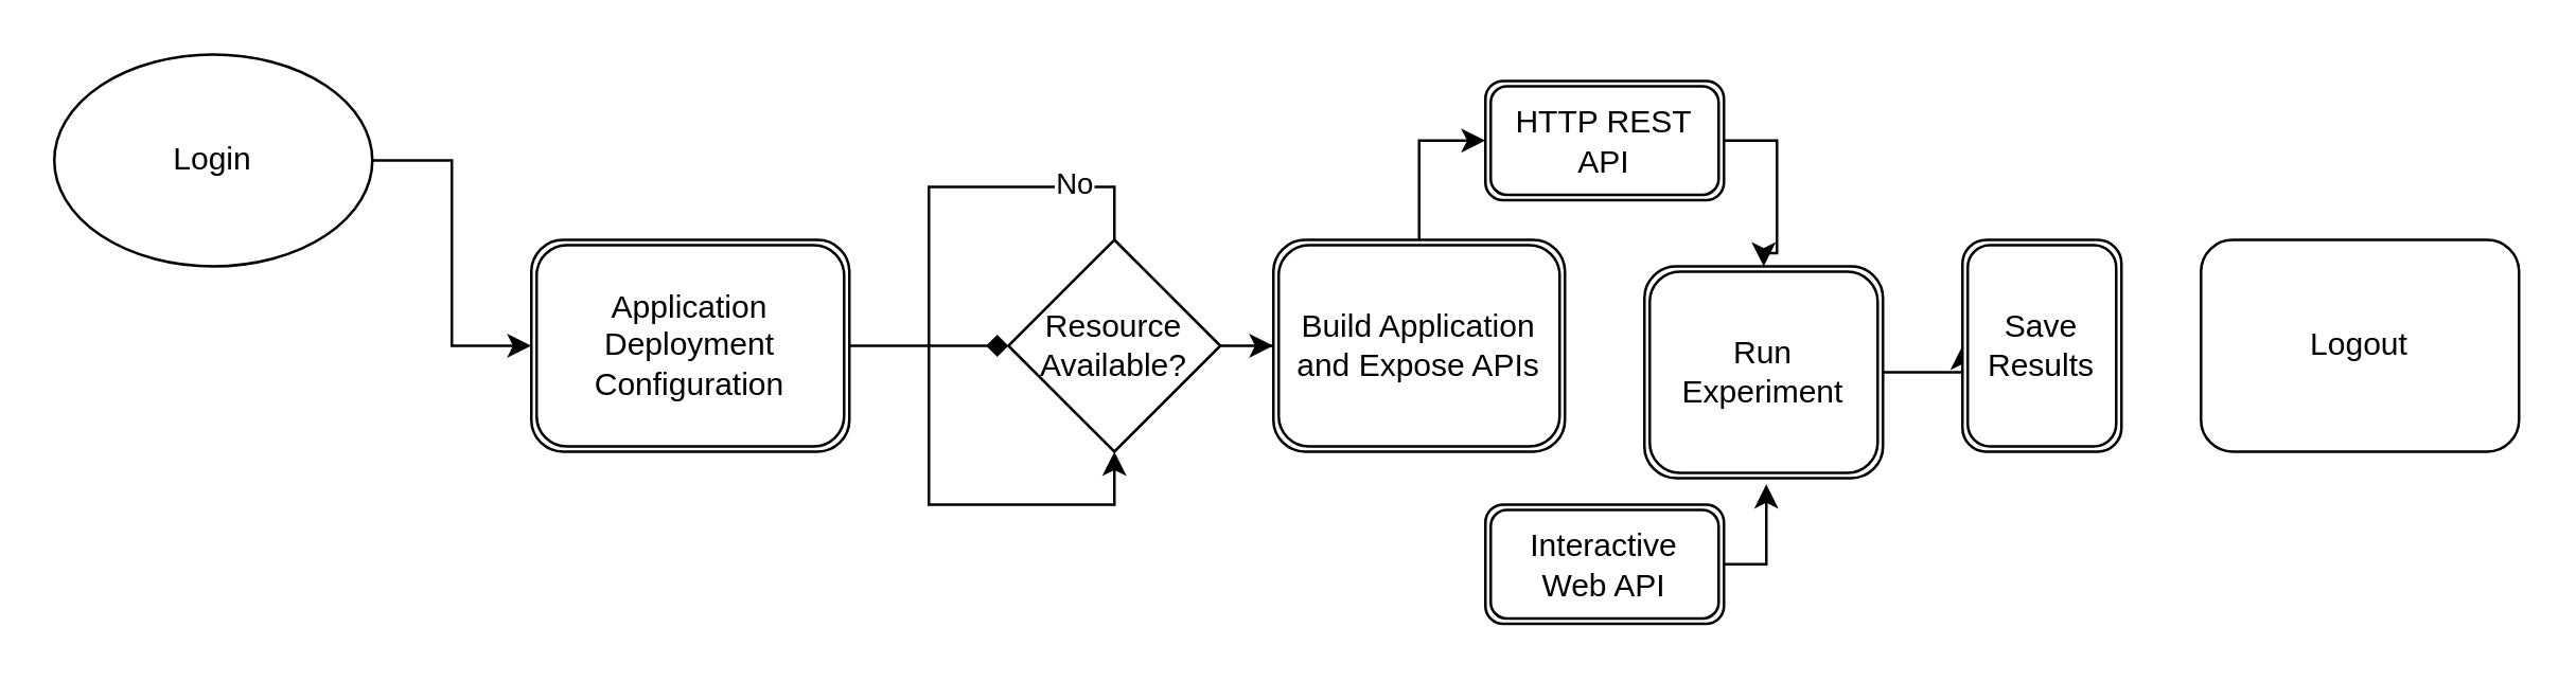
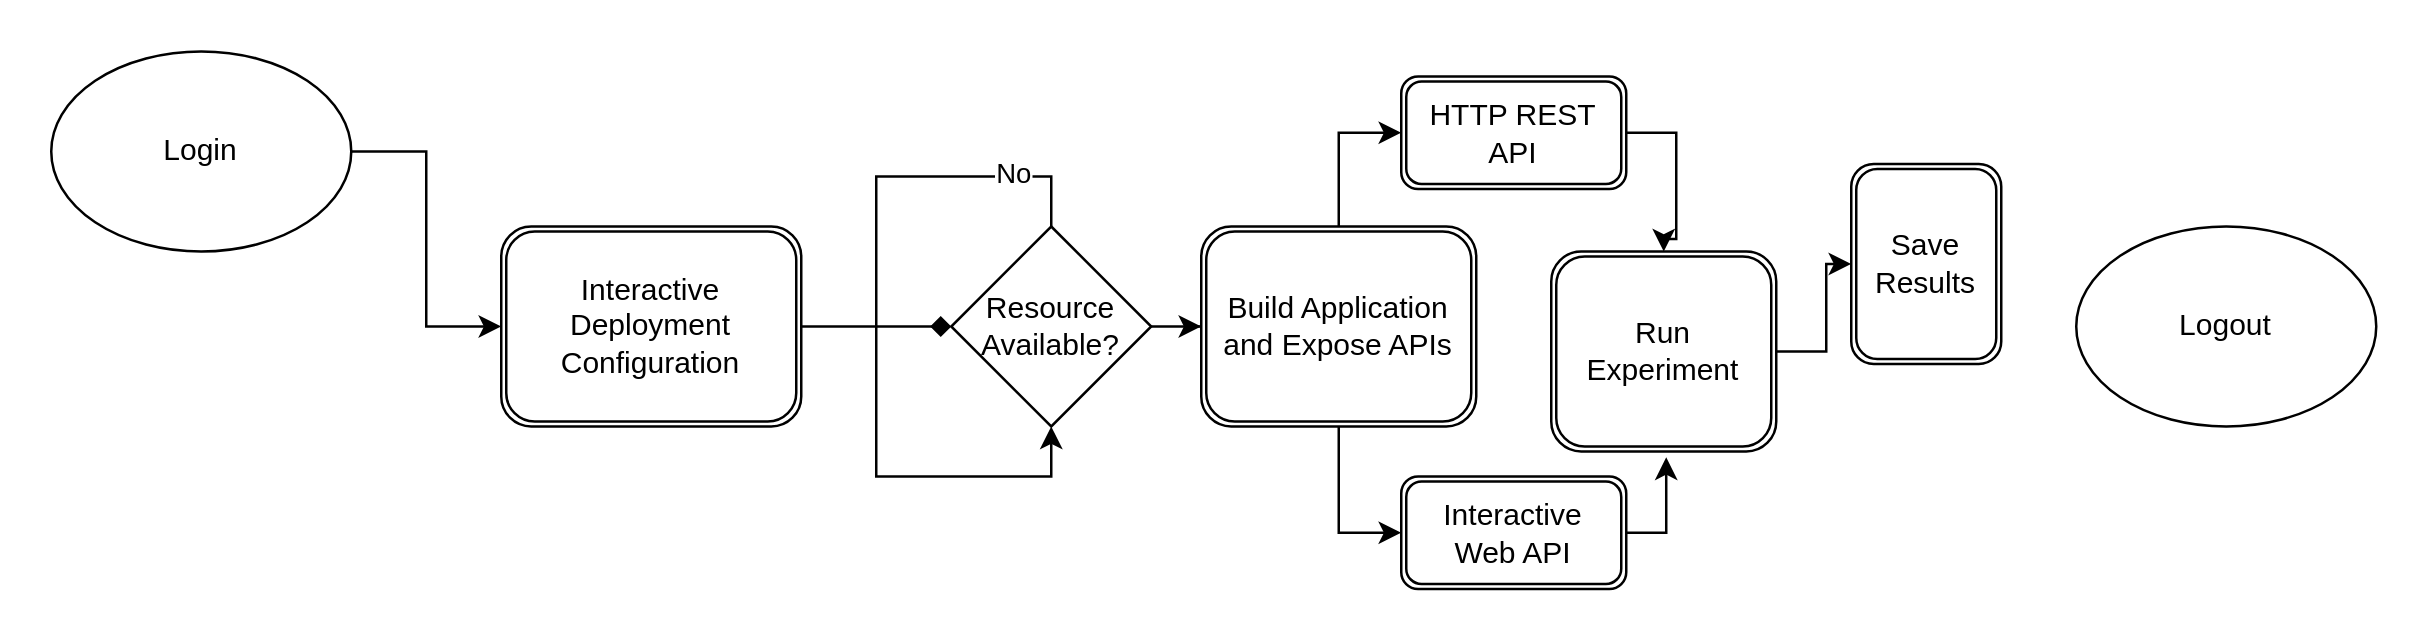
  <mxCell id="0" />
  <mxCell id="1" parent="0" />
  <mxCell id="2" style="edgeStyle=orthogonalEdgeStyle;rounded=0;orthogonalLoop=1;jettySize=auto;html=1;exitX=1;exitY=0.5;exitDx=0;exitDy=0;entryX=0;entryY=0.5;entryDx=0;entryDy=0;" edge="1" parent="1" source="3" target="5"><mxGeometry relative="1" as="geometry" /></mxCell>
  <mxCell id="3" value="Login" style="ellipse;whiteSpace=wrap;html=1;" vertex="1" parent="1"><mxGeometry x="20" y="20" width="120" height="80" as="geometry" /></mxCell>
  <mxCell id="4" style="edgeStyle=orthogonalEdgeStyle;rounded=0;orthogonalLoop=1;jettySize=auto;html=1;entryX=0;entryY=0.5;entryDx=0;entryDy=0;endArrow=diamond;" edge="1" parent="1" source="5" target="7"><mxGeometry relative="1" as="geometry" /></mxCell>
- <mxCell id="5" value="Application Deployment Configuration" style="shape=ext;double=1;rounded=1;whiteSpace=wrap;html=1;" vertex="1" parent="1"><mxGeometry x="200" y="90" width="120" height="80" as="geometry" /></mxCell>
+ <mxCell id="5" value="Interactive Deployment Configuration" style="shape=ext;double=1;rounded=1;whiteSpace=wrap;html=1;" vertex="1" parent="1"><mxGeometry x="200" y="90" width="120" height="80" as="geometry" /></mxCell>
  <mxCell id="6" style="edgeStyle=orthogonalEdgeStyle;rounded=0;orthogonalLoop=1;jettySize=auto;html=1;" edge="1" parent="1" source="7" target="12"><mxGeometry relative="1" as="geometry" /></mxCell>
  <mxCell id="7" value="&lt;div&gt;Resource&lt;/div&gt;&lt;div&gt;Available?&lt;br&gt;&lt;/div&gt;" style="rhombus;whiteSpace=wrap;html=1;" vertex="1" parent="1"><mxGeometry x="380" y="90" width="80" height="80" as="geometry" /></mxCell>
  <mxCell id="8" style="edgeStyle=orthogonalEdgeStyle;rounded=0;orthogonalLoop=1;jettySize=auto;html=1;entryX=0.5;entryY=1;entryDx=0;entryDy=0;" edge="1" parent="1" source="7" target="7"><mxGeometry relative="1" as="geometry"><Array as="points"><mxPoint x="420" y="70" /><mxPoint x="350" y="70" /><mxPoint x="350" y="190" /><mxPoint x="420" y="190" /></Array></mxGeometry></mxCell>
  <mxCell id="9" value="No" style="edgeLabel;html=1;align=center;verticalAlign=middle;resizable=0;points=[];" vertex="1" connectable="0" parent="8"><mxGeometry x="-0.76" y="-2" relative="1" as="geometry"><mxPoint as="offset" /></mxGeometry></mxCell>
  <mxCell id="10" style="edgeStyle=orthogonalEdgeStyle;rounded=0;orthogonalLoop=1;jettySize=auto;html=1;exitX=0.5;exitY=0;exitDx=0;exitDy=0;entryX=0;entryY=0.5;entryDx=0;entryDy=0;" edge="1" parent="1" source="12" target="18"><mxGeometry relative="1" as="geometry" /></mxCell>
+ <mxCell id="11" style="edgeStyle=orthogonalEdgeStyle;rounded=0;orthogonalLoop=1;jettySize=auto;html=1;entryX=0;entryY=0.5;entryDx=0;entryDy=0;" edge="1" parent="1" source="12" target="16"><mxGeometry relative="1" as="geometry" /></mxCell>
  <mxCell id="12" value="&lt;div&gt;Build Application &lt;br&gt;&lt;/div&gt;&lt;div&gt;and Expose APIs &lt;/div&gt;" style="shape=ext;double=1;rounded=1;whiteSpace=wrap;html=1;" vertex="1" parent="1"><mxGeometry x="480" y="90" width="110" height="80" as="geometry" /></mxCell>
  <mxCell id="13" style="edgeStyle=orthogonalEdgeStyle;rounded=0;orthogonalLoop=1;jettySize=auto;html=1;exitX=1;exitY=0.5;exitDx=0;exitDy=0;entryX=0;entryY=0.5;entryDx=0;entryDy=0;" edge="1" parent="1" source="14" target="20"><mxGeometry relative="1" as="geometry" /></mxCell>
  <mxCell id="14" value="&lt;div&gt;Run&lt;/div&gt;&lt;div&gt;Experiment&lt;br&gt;&lt;/div&gt;" style="shape=ext;double=1;rounded=1;whiteSpace=wrap;html=1;" vertex="1" parent="1"><mxGeometry x="620" y="100" width="90" height="80" as="geometry" /></mxCell>
  <mxCell id="15" style="edgeStyle=orthogonalEdgeStyle;rounded=0;orthogonalLoop=1;jettySize=auto;html=1;entryX=0.511;entryY=1.029;entryDx=0;entryDy=0;entryPerimeter=0;exitX=1;exitY=0.5;exitDx=0;exitDy=0;" edge="1" parent="1" source="16" target="14"><mxGeometry relative="1" as="geometry" /></mxCell>
  <mxCell id="16" value="&lt;div&gt;Interactive&lt;/div&gt;&lt;div&gt;Web API&lt;br&gt;&lt;/div&gt;" style="shape=ext;double=1;rounded=1;whiteSpace=wrap;html=1;" vertex="1" parent="1"><mxGeometry x="560" y="190" width="90" height="45" as="geometry" /></mxCell>
  <mxCell id="17" style="edgeStyle=orthogonalEdgeStyle;rounded=0;orthogonalLoop=1;jettySize=auto;html=1;entryX=0.5;entryY=0;entryDx=0;entryDy=0;exitX=1;exitY=0.5;exitDx=0;exitDy=0;" edge="1" parent="1" source="18" target="14"><mxGeometry relative="1" as="geometry" /></mxCell>
  <mxCell id="18" value="&lt;div&gt;HTTP REST&lt;/div&gt;&lt;div&gt;API&lt;br&gt;&lt;/div&gt;" style="shape=ext;double=1;rounded=1;whiteSpace=wrap;html=1;" vertex="1" parent="1"><mxGeometry x="560" y="30" width="90" height="45" as="geometry" /></mxCell>
- <mxCell id="19" value="Logout" style="whiteSpace=wrap;html=1;rounded=1;" vertex="1" parent="1"><mxGeometry x="830" y="90" width="120" height="80" as="geometry" /></mxCell>
- <mxCell id="20" value="&lt;div&gt;Save&lt;/div&gt;&lt;div&gt;Results&lt;br&gt;&lt;/div&gt;" style="shape=ext;double=1;rounded=1;whiteSpace=wrap;html=1;" vertex="1" parent="1"><mxGeometry x="740" y="90" width="60" height="80" as="geometry" /></mxCell>
+ <mxCell id="19" value="Logout" style="ellipse;whiteSpace=wrap;html=1;" vertex="1" parent="1"><mxGeometry x="830" y="90" width="120" height="80" as="geometry" /></mxCell>
+ <mxCell id="20" value="&lt;div&gt;Save&lt;/div&gt;&lt;div&gt;Results&lt;br&gt;&lt;/div&gt;" style="shape=ext;double=1;rounded=1;whiteSpace=wrap;html=1;" vertex="1" parent="1"><mxGeometry x="740" y="65" width="60" height="80" as="geometry" /></mxCell>
